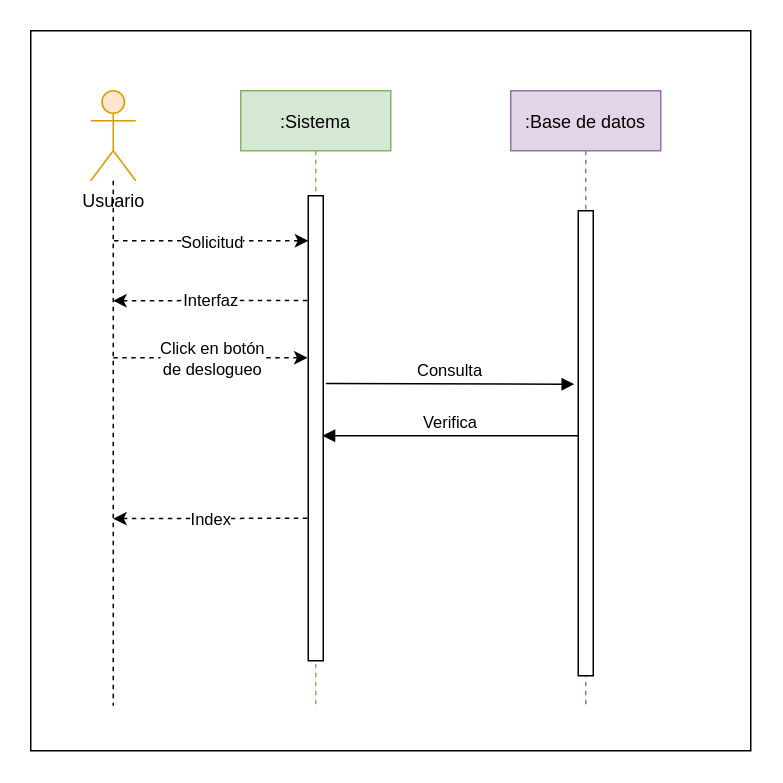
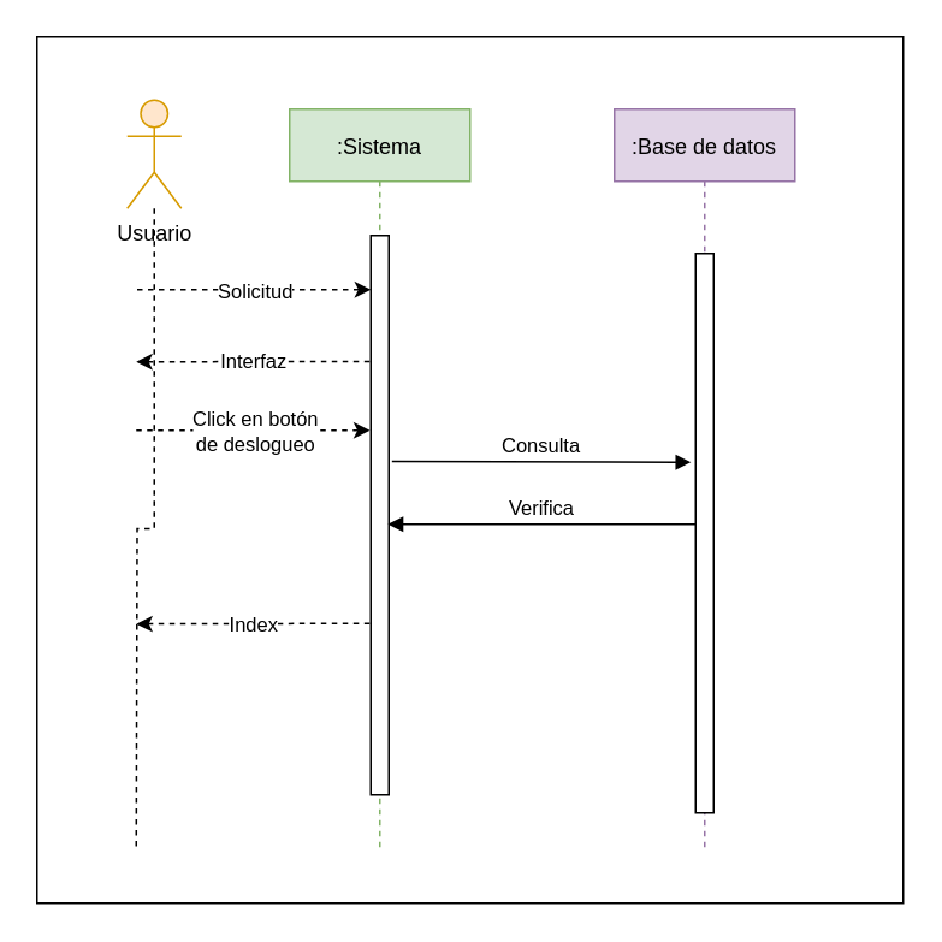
  <mxCell id="0" />
  <mxCell id="1" parent="0" />
  <mxCell id="2" value="" style="rounded=0;whiteSpace=wrap;html=1;" vertex="1" parent="1"><mxGeometry x="20" y="20" width="480" height="480" as="geometry" /></mxCell>
  <mxCell id="3" value=":Sistema" style="shape=umlLifeline;perimeter=lifelinePerimeter;container=1;collapsible=0;recursiveResize=0;rounded=0;shadow=0;strokeWidth=1;fillColor=#d5e8d4;strokeColor=#82b366;" vertex="1" parent="1"><mxGeometry x="160" y="60" width="100" height="410" as="geometry" /></mxCell>
  <mxCell id="4" value="" style="points=[];perimeter=orthogonalPerimeter;rounded=0;shadow=0;strokeWidth=1;" vertex="1" parent="3"><mxGeometry x="45" y="70" width="10" height="310" as="geometry" /></mxCell>
  <mxCell id="5" value="I" style="endArrow=none;html=1;rounded=0;dashed=1;startArrow=classic;startFill=1;endFill=0;entryX=0.029;entryY=0.225;entryDx=0;entryDy=0;entryPerimeter=0;" edge="1" parent="3" target="4"><mxGeometry relative="1" as="geometry"><mxPoint x="-85" y="140" as="sourcePoint" /><mxPoint x="10" y="140" as="targetPoint" /></mxGeometry></mxCell>
  <mxCell id="6" value="Interfaz" style="edgeLabel;resizable=0;html=1;align=center;verticalAlign=middle;" connectable="0" vertex="1" parent="5"><mxGeometry relative="1" as="geometry" /></mxCell>
  <mxCell id="7" value="" style="endArrow=classic;html=1;rounded=0;dashed=1;" edge="1" parent="3"><mxGeometry relative="1" as="geometry"><mxPoint x="-85" y="178" as="sourcePoint" /><mxPoint x="44.5" y="178" as="targetPoint" /><Array as="points"><mxPoint x="-65" y="178" /></Array></mxGeometry></mxCell>
  <mxCell id="8" value="Click en botón&lt;br&gt;de deslogueo" style="edgeLabel;resizable=0;html=1;align=center;verticalAlign=middle;" connectable="0" vertex="1" parent="7"><mxGeometry relative="1" as="geometry" /></mxCell>
  <mxCell id="9" value=":Base de datos" style="shape=umlLifeline;perimeter=lifelinePerimeter;container=1;collapsible=0;recursiveResize=0;rounded=0;shadow=0;strokeWidth=1;fillColor=#e1d5e7;strokeColor=#9673a6;" vertex="1" parent="1"><mxGeometry x="340" y="60" width="100" height="410" as="geometry" /></mxCell>
  <mxCell id="10" value="" style="points=[];perimeter=orthogonalPerimeter;rounded=0;shadow=0;strokeWidth=1;" vertex="1" parent="9"><mxGeometry x="45" y="80" width="10" height="310" as="geometry" /></mxCell>
  <mxCell id="11" value="Consulta" style="verticalAlign=bottom;endArrow=block;shadow=0;strokeWidth=1;exitX=1.171;exitY=0.404;exitDx=0;exitDy=0;exitPerimeter=0;entryX=-0.257;entryY=0.373;entryDx=0;entryDy=0;entryPerimeter=0;" edge="1" parent="1" source="4" target="10"><mxGeometry relative="1" as="geometry"><mxPoint x="315" y="140" as="sourcePoint" /><mxPoint x="370" y="215" as="targetPoint" /><Array as="points" /></mxGeometry></mxCell>
  <mxCell id="12" value="Verifica" style="verticalAlign=bottom;endArrow=block;shadow=0;strokeWidth=1;entryX=0.943;entryY=0.516;entryDx=0;entryDy=0;entryPerimeter=0;" edge="1" parent="1" source="10" target="4"><mxGeometry relative="1" as="geometry"><mxPoint x="280" y="180" as="sourcePoint" /><mxPoint x="220" y="290" as="targetPoint" /><Array as="points"><mxPoint x="260" y="290" /><mxPoint x="240" y="290" /></Array></mxGeometry></mxCell>
  <mxCell id="13" style="edgeStyle=orthogonalEdgeStyle;rounded=0;orthogonalLoop=1;jettySize=auto;html=1;dashed=1;endArrow=none;endFill=0;" edge="1" parent="1" source="14"><mxGeometry relative="1" as="geometry"><mxPoint x="75" y="470" as="targetPoint" /></mxGeometry></mxCell>
- <mxCell id="14" value="Usuario" style="shape=umlActor;verticalLabelPosition=bottom;verticalAlign=top;html=1;fillColor=#ffe6cc;strokeColor=#d79b00;" vertex="1" parent="1"><mxGeometry x="60" y="60" width="30" height="60" as="geometry" /></mxCell>
+ <mxCell id="14" value="Usuario" style="shape=umlActor;verticalLabelPosition=bottom;verticalAlign=top;html=1;fillColor=#ffe6cc;strokeColor=#d79b00;" vertex="1" parent="1"><mxGeometry x="70" y="55" width="30" height="60" as="geometry" /></mxCell>
  <mxCell id="15" value="" style="endArrow=classic;html=1;rounded=0;dashed=1;" edge="1" parent="1"><mxGeometry relative="1" as="geometry"><mxPoint x="75.5" y="160" as="sourcePoint" /><mxPoint x="205" y="160" as="targetPoint" /><Array as="points"><mxPoint x="95.5" y="160" /></Array></mxGeometry></mxCell>
  <mxCell id="16" value="Solicitud" style="edgeLabel;resizable=0;html=1;align=center;verticalAlign=middle;" connectable="0" vertex="1" parent="15"><mxGeometry relative="1" as="geometry" /></mxCell>
  <mxCell id="17" value="I" style="endArrow=none;html=1;rounded=0;dashed=1;startArrow=classic;startFill=1;endFill=0;entryX=0.029;entryY=0.225;entryDx=0;entryDy=0;entryPerimeter=0;" edge="1" parent="1"><mxGeometry relative="1" as="geometry"><mxPoint x="75" y="345.25" as="sourcePoint" /><mxPoint x="205.29" y="345" as="targetPoint" /></mxGeometry></mxCell>
  <mxCell id="18" value="Index" style="edgeLabel;resizable=0;html=1;align=center;verticalAlign=middle;" connectable="0" vertex="1" parent="17"><mxGeometry relative="1" as="geometry" /></mxCell>
